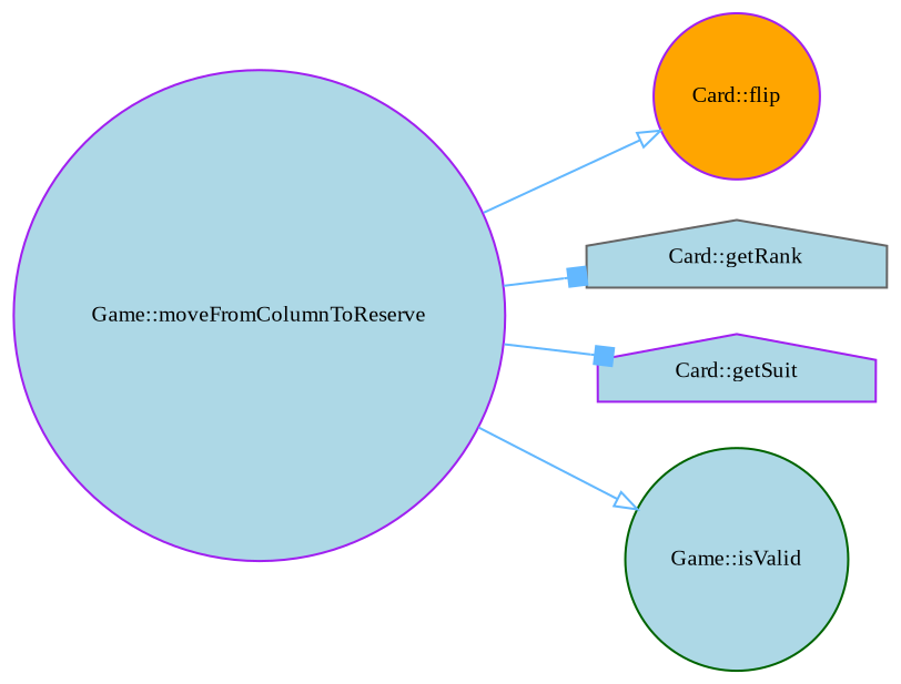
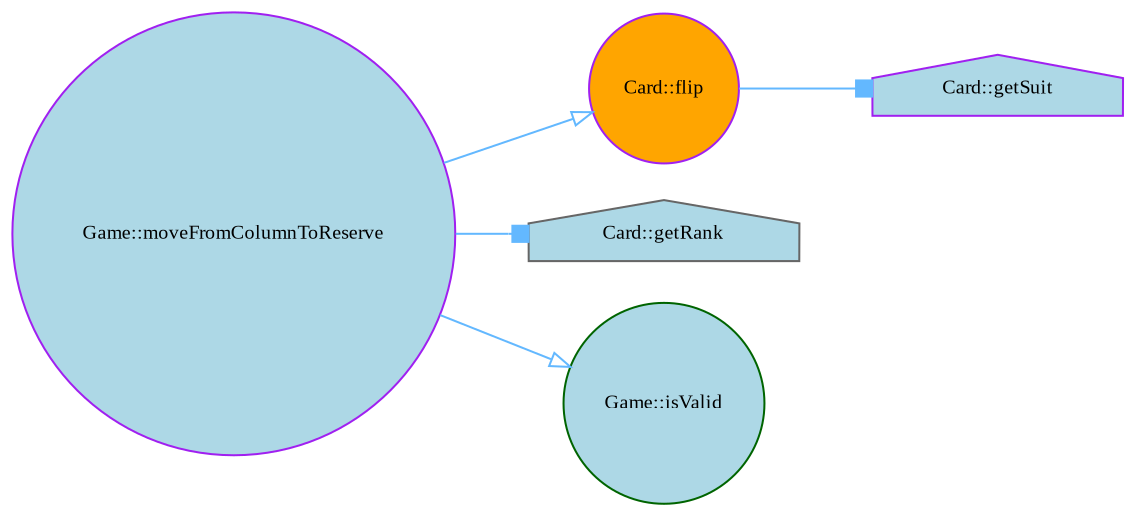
  digraph {
    fontname="Liberation Serif"
    rankdir=LR
    node [color=purple fillcolor=lightblue fontname="Liberation Serif" fontsize=10 shape=circle style=filled]
    edge [arrowhead=onormal color=steelblue1 fontname="Liberation Serif" fontsize=10 labelfontname=Helvetica labelfontsize=10 style=solid]
    n1 [fontcolor=black height=0.2 label="Game::moveFromColumnToReserve" width=0.4]
    n2 [fillcolor=orange height=0.2 label="Card::flip" width=0.4]
    n3 [color=gray40 height=0.2 label="Card::getRank" shape=house width=0.4]
    n4 [height=0.2 label="Card::getSuit" shape=house width=0.4]
    n5 [color=darkgreen height=0.2 label="Game::isValid" width=0.4]
    n1 -> n2
    n1 -> n3 [arrowhead=box]
-   n1 -> n4 [arrowhead=box]
+   n2 -> n4 [arrowhead=box]
    n1 -> n5
  }
